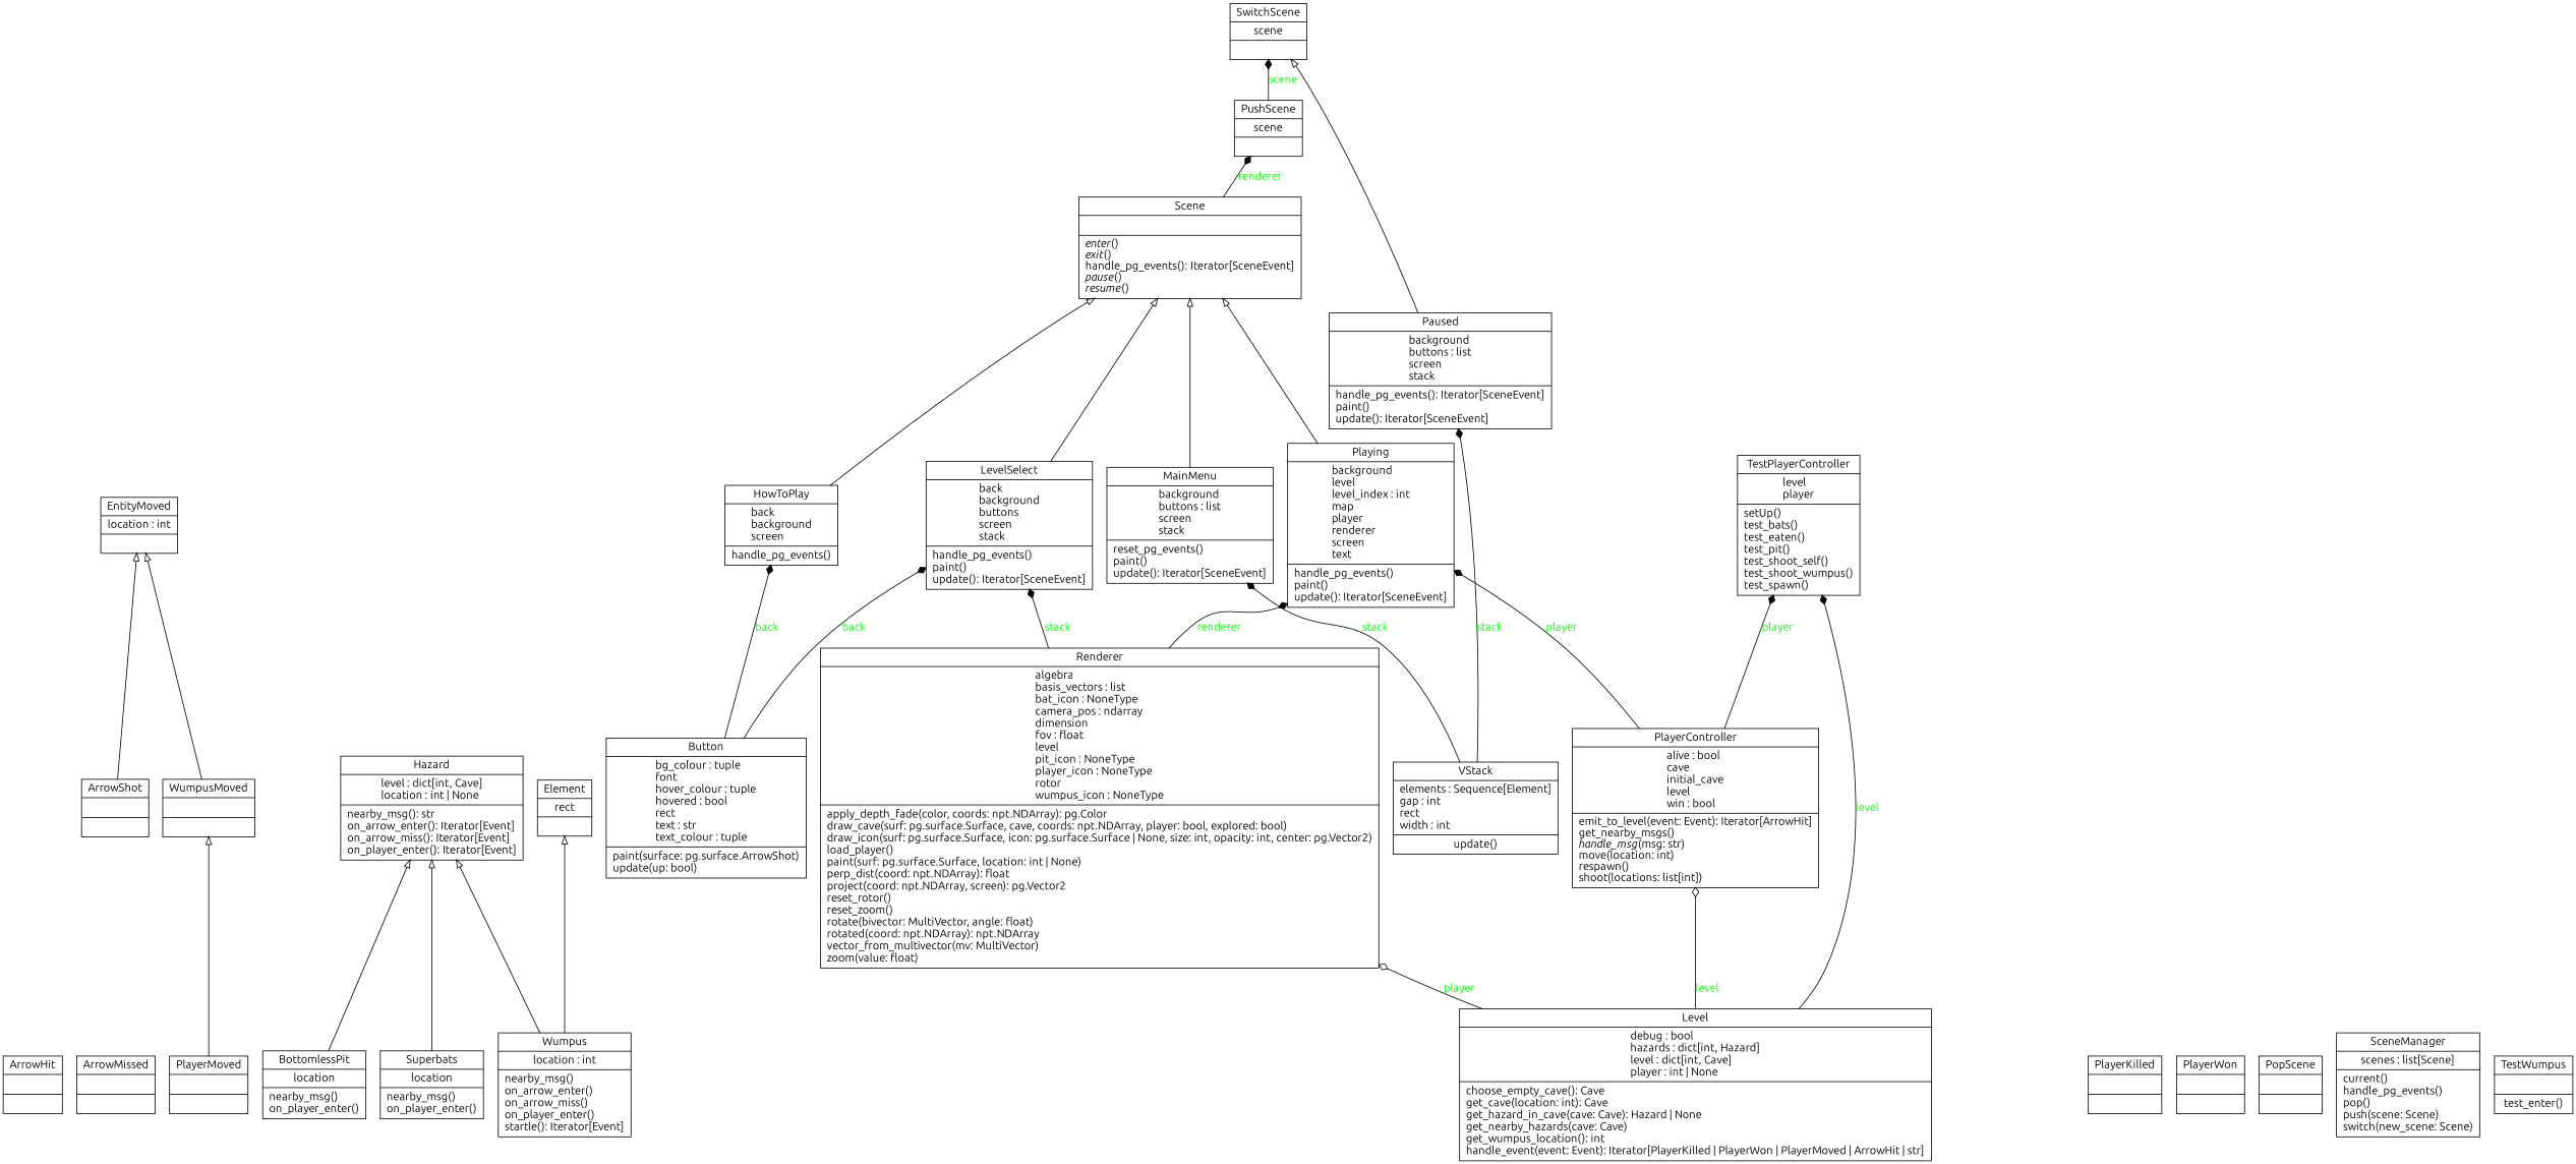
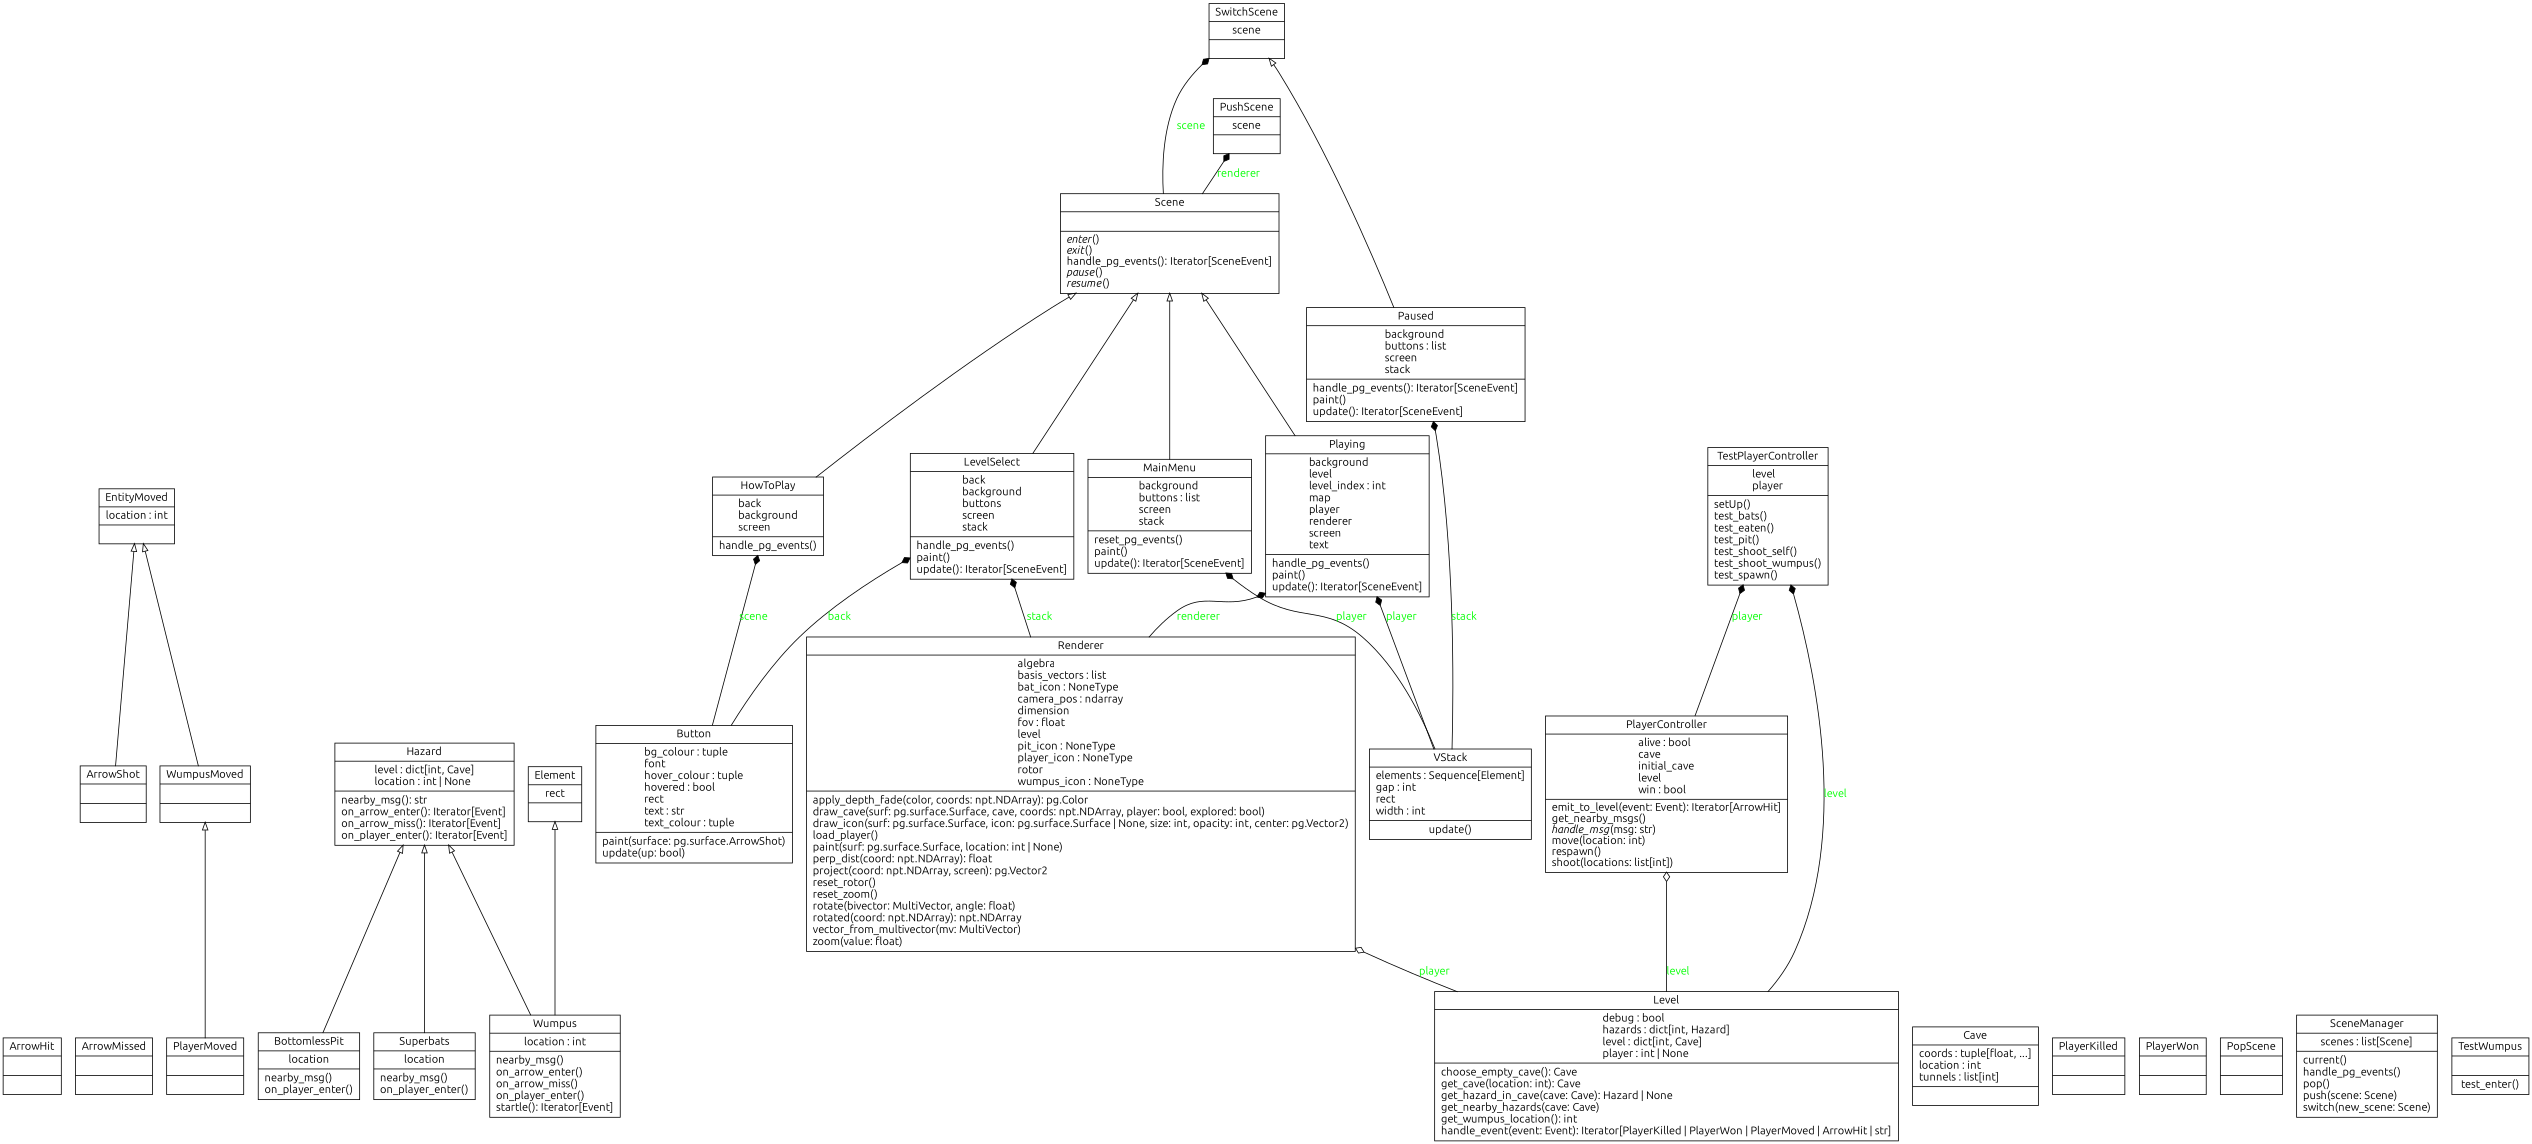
  digraph {
    fontname=Ubuntu
    rankdir=BT
    node [color=black fontcolor=black fontname=Ubuntu shape=record style=solid]
    edge [arrowhead=empty arrowtail=none fontname=Ubuntu fontcolor=green style=solid]
    n1 [label=<{ArrowHit|<br ALIGN="LEFT"/>|}>]
    n2 [label=<{ArrowMissed|<br ALIGN="LEFT"/>|}>]
    n3 [label=<{ArrowShot|<br ALIGN="LEFT"/>|}>]
    n4 [label=<{EntityMoved|location : int<br ALIGN="LEFT"/>|}>]
    n5 [label=<{BottomlessPit|location<br ALIGN="LEFT"/>|nearby_msg()<br ALIGN="LEFT"/>on_player_enter()<br ALIGN="LEFT"/>}>]
    n6 [label=<{Hazard|level : dict[int, Cave]<br ALIGN="LEFT"/>location : int \| None<br ALIGN="LEFT"/>|nearby_msg(): str<br ALIGN="LEFT"/>on_arrow_enter(): Iterator[Event]<br ALIGN="LEFT"/>on_arrow_miss(): Iterator[Event]<br ALIGN="LEFT"/>on_player_enter(): Iterator[Event]<br ALIGN="LEFT"/>}>]
    n7 [label=<{Button|bg_colour : tuple<br ALIGN="LEFT"/>font<br ALIGN="LEFT"/>hover_colour : tuple<br ALIGN="LEFT"/>hovered : bool<br ALIGN="LEFT"/>rect<br ALIGN="LEFT"/>text : str<br ALIGN="LEFT"/>text_colour : tuple<br ALIGN="LEFT"/>|paint(surface: pg.surface.ArrowShot)<br ALIGN="LEFT"/>update(up: bool)<br ALIGN="LEFT"/>}>]
    n8 [label=<{HowToPlay|back<br ALIGN="LEFT"/>background<br ALIGN="LEFT"/>screen<br ALIGN="LEFT"/>|handle_pg_events()<br ALIGN="LEFT"/>}>]
    n9 [label=<{LevelSelect|back<br ALIGN="LEFT"/>background<br ALIGN="LEFT"/>buttons<br ALIGN="LEFT"/>screen<br ALIGN="LEFT"/>stack<br ALIGN="LEFT"/>|handle_pg_events()<br ALIGN="LEFT"/>paint()<br ALIGN="LEFT"/>update(): Iterator[SceneEvent]<br ALIGN="LEFT"/>}>]
    n10 [label=<{Element|rect<br ALIGN="LEFT"/>|}>]
    n11 [label=<{Scene|<br ALIGN="LEFT"/>|<I>enter</I>()<br ALIGN="LEFT"/><I>exit</I>()<br ALIGN="LEFT"/>handle_pg_events(): Iterator[SceneEvent]<br ALIGN="LEFT"/><I>pause</I>()<br ALIGN="LEFT"/><I>resume</I>()<br ALIGN="LEFT"/>}>]
+   n12 [label=<{Cave|coords : tuple[float, ...]<br ALIGN="LEFT"/>location : int<br ALIGN="LEFT"/>tunnels : list[int]<br ALIGN="LEFT"/>|}>]
    n13 [label=<{PushScene|scene<br ALIGN="LEFT"/>|}>]
    n14 [label=<{SwitchScene|scene<br ALIGN="LEFT"/>|}>]
    n15 [label=<{Level|debug : bool<br ALIGN="LEFT"/>hazards : dict[int, Hazard]<br ALIGN="LEFT"/>level : dict[int, Cave]<br ALIGN="LEFT"/>player : int \| None<br ALIGN="LEFT"/>|choose_empty_cave(): Cave<br ALIGN="LEFT"/>get_cave(location: int): Cave<br ALIGN="LEFT"/>get_hazard_in_cave(cave: Cave): Hazard \| None<br ALIGN="LEFT"/>get_nearby_hazards(cave: Cave)<br ALIGN="LEFT"/>get_wumpus_location(): int<br ALIGN="LEFT"/>handle_event(event: Event): Iterator[PlayerKilled \| PlayerWon \| PlayerMoved \| ArrowHit \| str]<br ALIGN="LEFT"/>}>]
    n16 [label=<{PlayerController|alive : bool<br ALIGN="LEFT"/>cave<br ALIGN="LEFT"/>initial_cave<br ALIGN="LEFT"/>level<br ALIGN="LEFT"/>win : bool<br ALIGN="LEFT"/>|emit_to_level(event: Event): Iterator[ArrowHit]<br ALIGN="LEFT"/>get_nearby_msgs()<br ALIGN="LEFT"/><I>handle_msg</I>(msg: str)<br ALIGN="LEFT"/>move(location: int)<br ALIGN="LEFT"/>respawn()<br ALIGN="LEFT"/>shoot(locations: list[int])<br ALIGN="LEFT"/>}>]
    n17 [label=<{Renderer|algebra<br ALIGN="LEFT"/>basis_vectors : list<br ALIGN="LEFT"/>bat_icon : NoneType<br ALIGN="LEFT"/>camera_pos : ndarray<br ALIGN="LEFT"/>dimension<br ALIGN="LEFT"/>fov : float<br ALIGN="LEFT"/>level<br ALIGN="LEFT"/>pit_icon : NoneType<br ALIGN="LEFT"/>player_icon : NoneType<br ALIGN="LEFT"/>rotor<br ALIGN="LEFT"/>wumpus_icon : NoneType<br ALIGN="LEFT"/>|apply_depth_fade(color, coords: npt.NDArray): pg.Color<br ALIGN="LEFT"/>draw_cave(surf: pg.surface.Surface, cave, coords: npt.NDArray, player: bool, explored: bool)<br ALIGN="LEFT"/>draw_icon(surf: pg.surface.Surface, icon: pg.surface.Surface \| None, size: int, opacity: int, center: pg.Vector2)<br ALIGN="LEFT"/>load_player()<br ALIGN="LEFT"/>paint(surf: pg.surface.Surface, location: int \| None)<br ALIGN="LEFT"/>perp_dist(coord: npt.NDArray): float<br ALIGN="LEFT"/>project(coord: npt.NDArray, screen): pg.Vector2<br ALIGN="LEFT"/>reset_rotor()<br ALIGN="LEFT"/>reset_zoom()<br ALIGN="LEFT"/>rotate(bivector: MultiVector, angle: float)<br ALIGN="LEFT"/>rotated(coord: npt.NDArray): npt.NDArray<br ALIGN="LEFT"/>vector_from_multivector(mv: MultiVector)<br ALIGN="LEFT"/>zoom(value: float)<br ALIGN="LEFT"/>}>]
    n18 [label=<{TestPlayerController|level<br ALIGN="LEFT"/>player<br ALIGN="LEFT"/>|setUp()<br ALIGN="LEFT"/>test_bats()<br ALIGN="LEFT"/>test_eaten()<br ALIGN="LEFT"/>test_pit()<br ALIGN="LEFT"/>test_shoot_self()<br ALIGN="LEFT"/>test_shoot_wumpus()<br ALIGN="LEFT"/>test_spawn()<br ALIGN="LEFT"/>}>]
    n19 [label=<{Playing|background<br ALIGN="LEFT"/>level<br ALIGN="LEFT"/>level_index : int<br ALIGN="LEFT"/>map<br ALIGN="LEFT"/>player<br ALIGN="LEFT"/>renderer<br ALIGN="LEFT"/>screen<br ALIGN="LEFT"/>text<br ALIGN="LEFT"/>|handle_pg_events()<br ALIGN="LEFT"/>paint()<br ALIGN="LEFT"/>update(): Iterator[SceneEvent]<br ALIGN="LEFT"/>}>]
    n20 [label=<{MainMenu|background<br ALIGN="LEFT"/>buttons : list<br ALIGN="LEFT"/>screen<br ALIGN="LEFT"/>stack<br ALIGN="LEFT"/>|reset_pg_events()<br ALIGN="LEFT"/>paint()<br ALIGN="LEFT"/>update(): Iterator[SceneEvent]<br ALIGN="LEFT"/>}>]
    n21 [label=<{Paused|background<br ALIGN="LEFT"/>buttons : list<br ALIGN="LEFT"/>screen<br ALIGN="LEFT"/>stack<br ALIGN="LEFT"/>|handle_pg_events(): Iterator[SceneEvent]<br ALIGN="LEFT"/>paint()<br ALIGN="LEFT"/>update(): Iterator[SceneEvent]<br ALIGN="LEFT"/>}>]
    n22 [label=<{PlayerKilled|<br ALIGN="LEFT"/>|}>]
    n23 [label=<{PlayerMoved|<br ALIGN="LEFT"/>|}>]
    n24 [label=<{WumpusMoved|<br ALIGN="LEFT"/>|}>]
    n25 [label=<{PlayerWon|<br ALIGN="LEFT"/>|}>]
    n26 [label=<{PopScene|<br ALIGN="LEFT"/>|}>]
    n27 [label=<{SceneManager|scenes : list[Scene]<br ALIGN="LEFT"/>|current()<br ALIGN="LEFT"/>handle_pg_events()<br ALIGN="LEFT"/>pop()<br ALIGN="LEFT"/>push(scene: Scene)<br ALIGN="LEFT"/>switch(new_scene: Scene)<br ALIGN="LEFT"/>}>]
    n28 [label=<{Superbats|location<br ALIGN="LEFT"/>|nearby_msg()<br ALIGN="LEFT"/>on_player_enter()<br ALIGN="LEFT"/>}>]
    n29 [label=<{TestWumpus|<br ALIGN="LEFT"/>|test_enter()<br ALIGN="LEFT"/>}>]
    n30 [label=<{VStack|elements : Sequence[Element]<br ALIGN="LEFT"/>gap : int<br ALIGN="LEFT"/>rect<br ALIGN="LEFT"/>width : int<br ALIGN="LEFT"/>|update()<br ALIGN="LEFT"/>}>]
    n31 [label=<{Wumpus|location : int<br ALIGN="LEFT"/>|nearby_msg()<br ALIGN="LEFT"/>on_arrow_enter()<br ALIGN="LEFT"/>on_arrow_miss()<br ALIGN="LEFT"/>on_player_enter()<br ALIGN="LEFT"/>startle(): Iterator[Event]<br ALIGN="LEFT"/>}>]
    n3 -> n4 [fontcolor="" style=""]
    n5 -> n6 [fontcolor="" style=""]
-   n7 -> n8 [arrowhead=diamond label=back]
+   n7 -> n8 [arrowhead=diamond label=scene]
    n7 -> n9 [arrowhead=diamond label=back]
    n8 -> n11 [fontcolor="" style=""]
    n9 -> n11 [fontcolor="" style=""]
    n11 -> n13 [arrowhead=diamond label=renderer]
-   n13 -> n14 [arrowhead=diamond label=scene]
+   n11 -> n14 [arrowhead=diamond label=scene]
    n15 -> n16 [arrowhead=odiamond label=level]
    n15 -> n17 [arrowhead=odiamond label=player]
    n15 -> n18 [arrowhead=diamond label=level]
    n16 -> n18 [arrowhead=diamond label=player]
-   n16 -> n19 [arrowhead=diamond label=player]
+   n30 -> n19 [arrowhead=diamond label=player]
    n17 -> n9 [arrowhead=diamond label=stack]
    n17 -> n19 [arrowhead=diamond label=renderer]
    n19 -> n11 [fontcolor="" style=""]
    n20 -> n11 [fontcolor="" style=""]
    n21 -> n14 [fontcolor="" style=""]
    n23 -> n24 [fontcolor="" style=""]
    n24 -> n4 [fontcolor="" style=""]
    n28 -> n6 [fontcolor="" style=""]
-   n30 -> n20 [arrowhead=diamond label=stack]
+   n30 -> n20 [arrowhead=diamond label=player]
    n30 -> n21 [arrowhead=diamond label=stack]
    n31 -> n6 [fontcolor="" style=""]
    n31 -> n10 [fontcolor="" style=""]
  }
